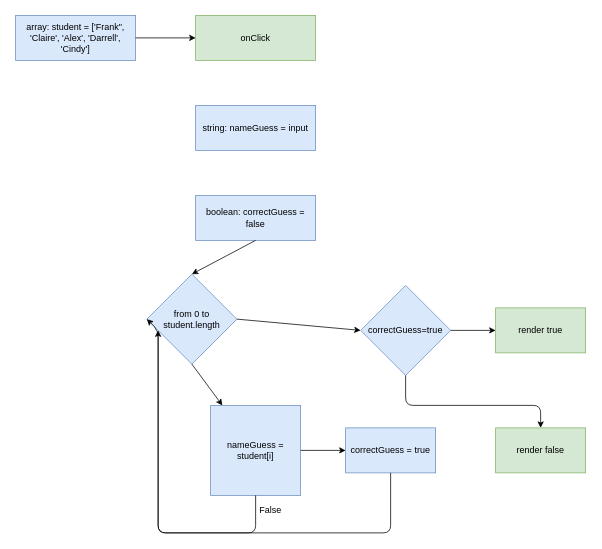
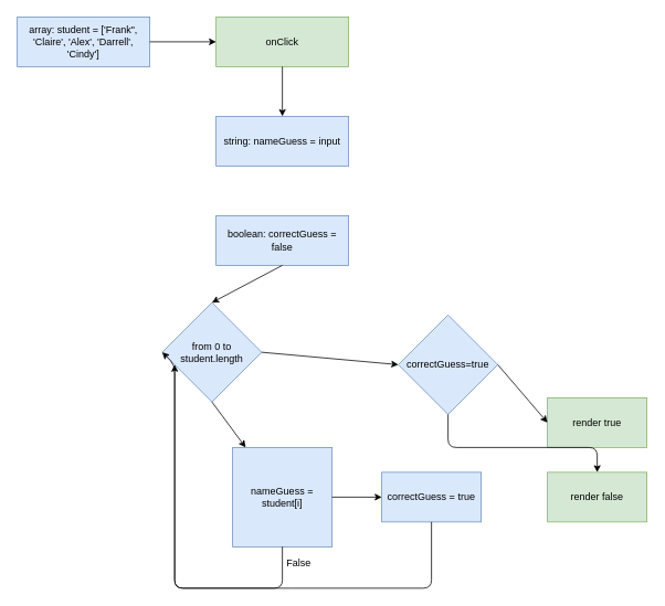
  <mxCell id="0" />
  <mxCell id="1" parent="0" />
  <mxCell id="2" value="array: student = ['Frank&quot;, 'Claire', 'Alex', 'Darrell', 'Cindy']" style="rounded=0;whiteSpace=wrap;html=1;fillColor=#dae8fc;strokeColor=#6c8ebf;" vertex="1" parent="1"><mxGeometry x="20" y="20" width="160" height="60" as="geometry" /></mxCell>
  <mxCell id="3" value="onClick" style="rounded=0;whiteSpace=wrap;html=1;fillColor=#d5e8d4;strokeColor=#82b366;" vertex="1" parent="1"><mxGeometry x="260" y="20" width="160" height="60" as="geometry" /></mxCell>
  <mxCell id="4" value="string: nameGuess = input" style="rounded=0;whiteSpace=wrap;html=1;fillColor=#dae8fc;strokeColor=#6c8ebf;" vertex="1" parent="1"><mxGeometry x="260" y="140" width="160" height="60" as="geometry" /></mxCell>
  <mxCell id="5" value="from 0 to student.length" style="rhombus;whiteSpace=wrap;html=1;fillColor=#dae8fc;strokeColor=#6c8ebf;" vertex="1" parent="1"><mxGeometry x="195" y="365" width="120" height="120" as="geometry" /></mxCell>
  <mxCell id="6" value="nameGuess = student[i]" style="whiteSpace=wrap;html=1;fillColor=#dae8fc;strokeColor=#6c8ebf;rounded=0;" vertex="1" parent="1"><mxGeometry x="280" y="540" width="120" height="120" as="geometry" /></mxCell>
  <mxCell id="7" value="" style="endArrow=classic;html=1;entryX=0;entryY=0.5;entryDx=0;entryDy=0;exitX=1;exitY=0.5;exitDx=0;exitDy=0;" edge="1" parent="1" source="2" target="3"><mxGeometry width="50" height="50" relative="1" as="geometry"><mxPoint x="180" y="60" as="sourcePoint" /><mxPoint x="430" y="370" as="targetPoint" /></mxGeometry></mxCell>
+ <mxCell id="8" value="" style="endArrow=classic;html=1;exitX=0.5;exitY=1;exitDx=0;exitDy=0;entryX=0.5;entryY=0;entryDx=0;entryDy=0;" edge="1" parent="1" source="3" target="4"><mxGeometry width="50" height="50" relative="1" as="geometry"><mxPoint x="190" y="210" as="sourcePoint" /><mxPoint x="240" y="160" as="targetPoint" /></mxGeometry></mxCell>
  <mxCell id="9" value="" style="endArrow=classic;html=1;exitX=0.5;exitY=1;exitDx=0;exitDy=0;" edge="1" parent="1" source="5" target="6"><mxGeometry width="50" height="50" relative="1" as="geometry"><mxPoint x="580" y="420" as="sourcePoint" /><mxPoint x="630" y="370" as="targetPoint" /></mxGeometry></mxCell>
  <mxCell id="10" value="" style="endArrow=classic;html=1;exitX=0.5;exitY=1;exitDx=0;exitDy=0;entryX=0;entryY=0.5;entryDx=0;entryDy=0;" edge="1" parent="1" source="6" target="5"><mxGeometry width="50" height="50" relative="1" as="geometry"><mxPoint x="580" y="600" as="sourcePoint" /><mxPoint x="630" y="550" as="targetPoint" /><Array as="points"><mxPoint x="340" y="710" /><mxPoint x="210" y="710" /><mxPoint x="210" y="440" /></Array></mxGeometry></mxCell>
  <mxCell id="11" value="False" style="text;html=1;strokeColor=none;fillColor=none;align=center;verticalAlign=middle;whiteSpace=wrap;rounded=0;" vertex="1" parent="1"><mxGeometry x="340" y="670" width="40" height="20" as="geometry" /></mxCell>
  <mxCell id="12" value="boolean: correctGuess = false" style="rounded=0;whiteSpace=wrap;html=1;fillColor=#dae8fc;strokeColor=#6c8ebf;" vertex="1" parent="1"><mxGeometry x="260" y="260" width="160" height="60" as="geometry" /></mxCell>
  <mxCell id="13" value="" style="endArrow=classic;html=1;exitX=0.5;exitY=1;exitDx=0;exitDy=0;entryX=0.5;entryY=0;entryDx=0;entryDy=0;" edge="1" parent="1" source="12" target="5"><mxGeometry width="50" height="50" relative="1" as="geometry"><mxPoint x="380" y="390" as="sourcePoint" /><mxPoint x="430" y="340" as="targetPoint" /></mxGeometry></mxCell>
  <mxCell id="14" value="correctGuess = true" style="rounded=0;whiteSpace=wrap;html=1;fillColor=#dae8fc;strokeColor=#6c8ebf;" vertex="1" parent="1"><mxGeometry x="460" y="570" width="120" height="60" as="geometry" /></mxCell>
  <mxCell id="15" value="" style="endArrow=classic;html=1;exitX=1;exitY=0.5;exitDx=0;exitDy=0;entryX=0;entryY=0.5;entryDx=0;entryDy=0;" edge="1" parent="1" source="6" target="14"><mxGeometry width="50" height="50" relative="1" as="geometry"><mxPoint x="380" y="420" as="sourcePoint" /><mxPoint x="430" y="370" as="targetPoint" /></mxGeometry></mxCell>
  <mxCell id="16" value="" style="endArrow=classic;html=1;exitX=0.5;exitY=1;exitDx=0;exitDy=0;" edge="1" parent="1" source="14" target="5"><mxGeometry width="50" height="50" relative="1" as="geometry"><mxPoint x="380" y="490" as="sourcePoint" /><mxPoint x="520" y="320" as="targetPoint" /><Array as="points"><mxPoint x="520" y="710" /><mxPoint x="340" y="710" /><mxPoint x="210" y="710" /><mxPoint x="210" y="440" /></Array></mxGeometry></mxCell>
  <mxCell id="17" value="correctGuess=true" style="rhombus;whiteSpace=wrap;html=1;fillColor=#dae8fc;strokeColor=#6c8ebf;" vertex="1" parent="1"><mxGeometry x="480" y="380" width="120" height="120" as="geometry" /></mxCell>
- <mxCell id="18" value="render true" style="rounded=0;whiteSpace=wrap;html=1;fillColor=#d5e8d4;strokeColor=#82b366;" vertex="1" parent="1"><mxGeometry x="660" y="410" width="120" height="60" as="geometry" /></mxCell>
+ <mxCell id="18" value="render true" style="rounded=0;whiteSpace=wrap;html=1;fillColor=#d5e8d4;strokeColor=#82b366;" vertex="1" parent="1"><mxGeometry x="660" y="480" width="120" height="60" as="geometry" /></mxCell>
  <mxCell id="19" value="render false" style="rounded=0;whiteSpace=wrap;html=1;fillColor=#d5e8d4;strokeColor=#82b366;" vertex="1" parent="1"><mxGeometry x="660" y="570" width="120" height="60" as="geometry" /></mxCell>
  <mxCell id="20" value="" style="endArrow=classic;html=1;exitX=1;exitY=0.5;exitDx=0;exitDy=0;entryX=0;entryY=0.5;entryDx=0;entryDy=0;" edge="1" parent="1" source="5" target="17"><mxGeometry width="50" height="50" relative="1" as="geometry"><mxPoint x="480" y="550" as="sourcePoint" /><mxPoint x="530" y="500" as="targetPoint" /></mxGeometry></mxCell>
  <mxCell id="21" value="" style="endArrow=classic;html=1;exitX=1;exitY=0.5;exitDx=0;exitDy=0;entryX=0;entryY=0.5;entryDx=0;entryDy=0;" edge="1" parent="1" source="17" target="18"><mxGeometry width="50" height="50" relative="1" as="geometry"><mxPoint x="480" y="550" as="sourcePoint" /><mxPoint x="530" y="500" as="targetPoint" /></mxGeometry></mxCell>
  <mxCell id="22" value="" style="endArrow=classic;html=1;exitX=0.5;exitY=1;exitDx=0;exitDy=0;entryX=0.5;entryY=0;entryDx=0;entryDy=0;" edge="1" parent="1" source="17" target="19"><mxGeometry width="50" height="50" relative="1" as="geometry"><mxPoint x="480" y="550" as="sourcePoint" /><mxPoint x="530" y="500" as="targetPoint" /><Array as="points"><mxPoint x="540" y="540" /><mxPoint x="720" y="540" /></Array></mxGeometry></mxCell>
